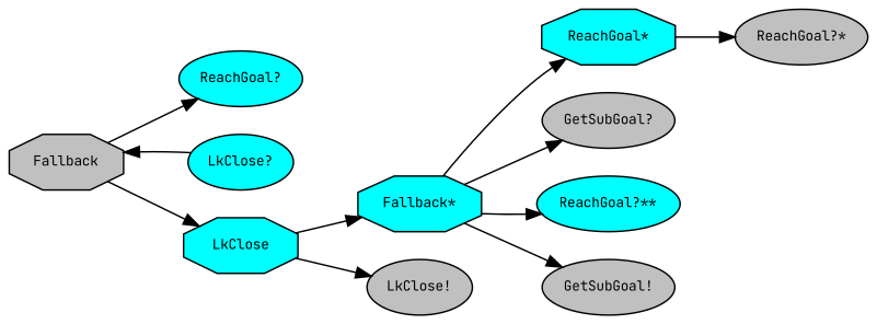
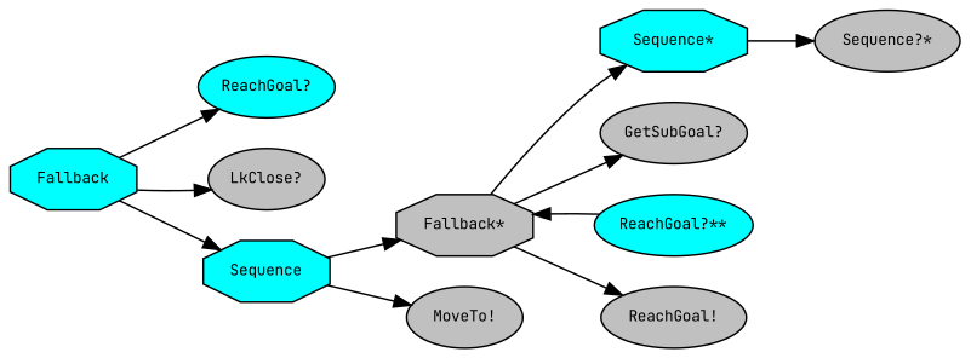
  digraph {
    fontname="JetBrains Mono"
    ordering=out
    rankdir=LR
    node [fillcolor=cyan fontcolor=black fontname="JetBrains Mono" fontsize=9 shape=ellipse style=filled]
    edge [fontname="JetBrains Mono"]
-   n1 [fillcolor=gray label=Fallback shape=octagon]
+   n1 [label=Fallback shape=octagon]
    n2 [label="ReachGoal?"]
-   n3 [label="LkClose?"]
-   n4 [label=LkClose shape=octagon]
-   n5 [label="Fallback*" shape=octagon]
-   n6 [fillcolor=gray label="LkClose!"]
-   n7 [label="ReachGoal*" shape=octagon]
+   n3 [fillcolor=gray label="LkClose?"]
+   n4 [label=Sequence shape=octagon]
+   n5 [fillcolor=gray label="Fallback*" shape=octagon]
+   n6 [fillcolor=gray label="MoveTo!"]
+   n7 [label="Sequence*" shape=octagon]
    n8 [fillcolor=gray label="GetSubGoal?"]
    n9 [label="ReachGoal?**"]
-   n10 [fillcolor=gray label="GetSubGoal!"]
-   n11 [fillcolor=gray label="ReachGoal?*"]
+   n10 [fillcolor=gray label="ReachGoal!"]
+   n11 [fillcolor=gray label="Sequence?*"]
    n1 -> n2
-   n3 -> n1
+   n1 -> n3
    n1 -> n4
    n4 -> n5
    n4 -> n6
    n5 -> n7
    n5 -> n8
-   n5 -> n9
+   n9 -> n5
    n5 -> n10
    n7 -> n11
  }
